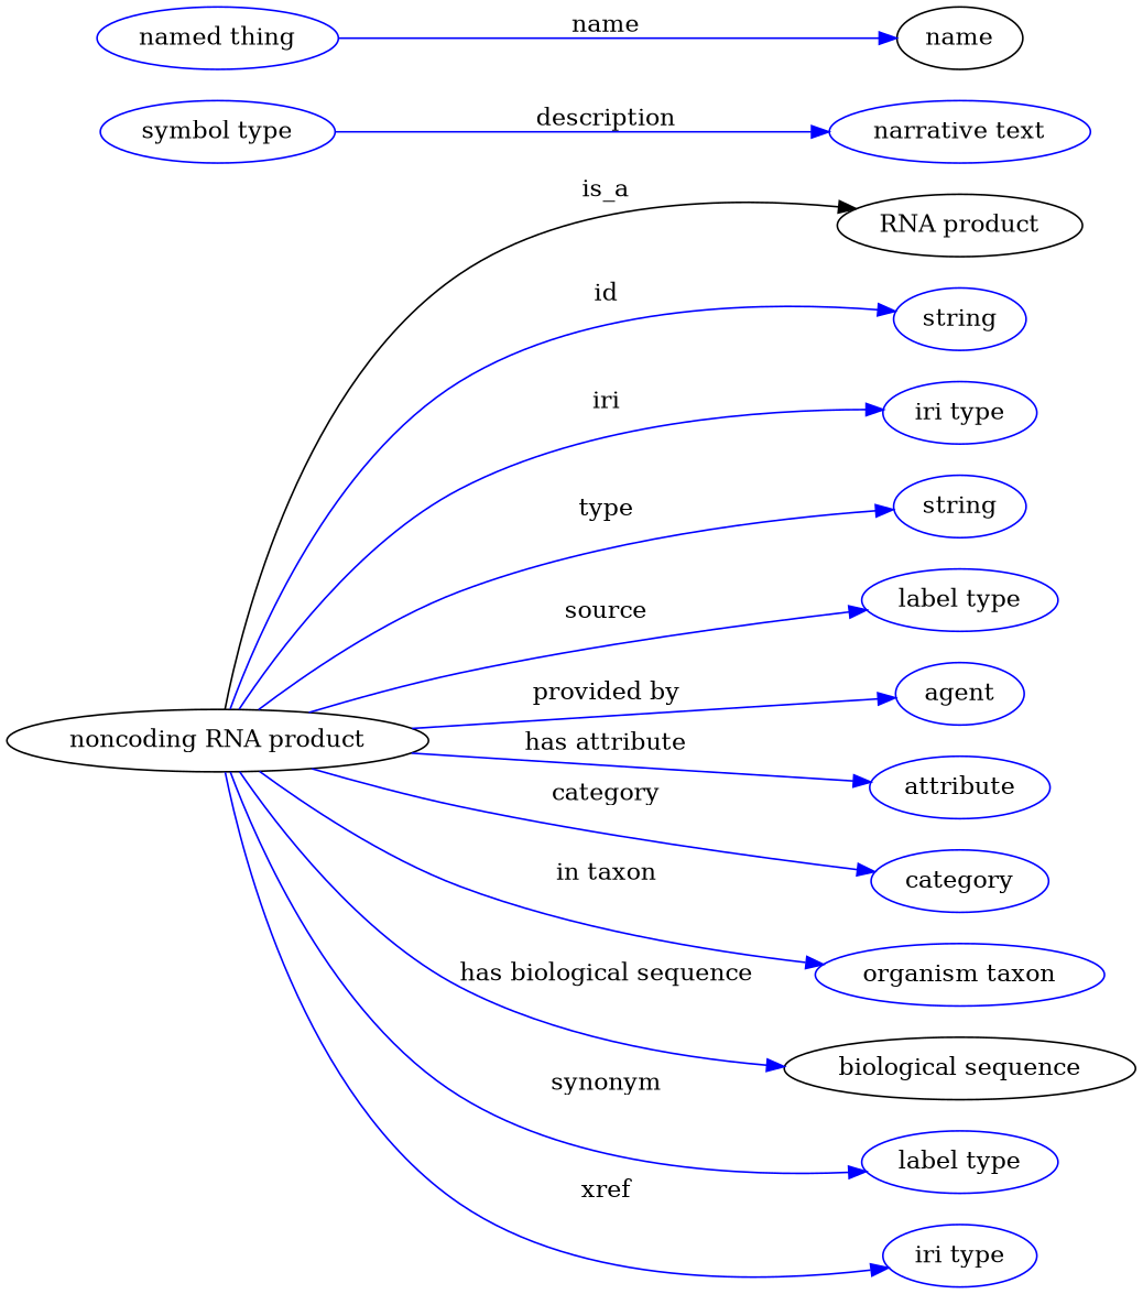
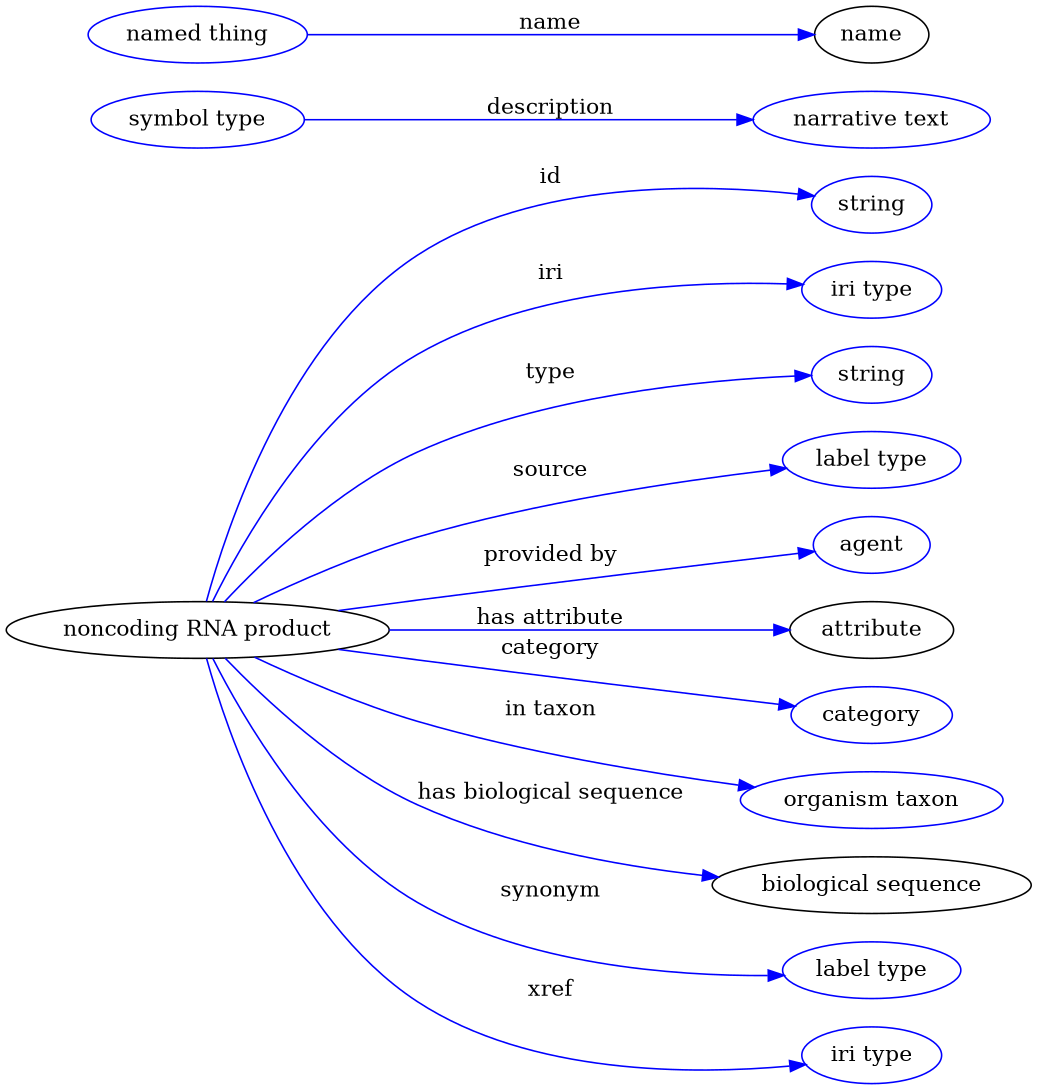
  digraph {
    rankdir=LR
    node [color=blue]
    edge [color=blue style=solid]
    n1 [height=0.5 label="noncoding RNA product" width=2.7261 color=""]
-   "RNA product" [height=0.5 width=1.6249 color=""]
    n3 [height=0.5 label=string width=0.84854]
    n4 [height=0.5 label="iri type" width=1.011]
    n5 [height=0.5 label=string width=0.84854]
    n6 [height=0.5 label="label type" width=1.2638]
    n7 [height=0.5 label=agent width=0.83048]
-   n8 [height=0.5 label=attribute width=1.1193]
+   n8 [color=black height=0.5 label=attribute width=1.1193]
    category [height=0.5 width=1.1374]
    n10 [height=0.5 label="organism taxon" width=1.8234]
    n11 [color=black height=0.5 label="biological sequence" width=2.2387]
    n12 [height=0.5 label="label type" width=1.2638]
    n13 [height=0.5 label="iri type" width=1.011]
    n14 [height=0.5 label="narrative text" width=1.6068]
    name [height=0.5 width=0.84854 color=""]
    n16 [height=0.5 label="named thing" width=1.5346]
    n17 [height=0.5 label="symbol type" width=1.5165]
-   n1 -> "RNA product" [label=is_a color="" style=""]
    n1 -> n3 [label=id]
    n1 -> n4 [label=iri]
    n1 -> n5 [label=type]
    n1 -> n6 [label=source]
    n1 -> n7 [label="provided by"]
    n1 -> n8 [label="has attribute"]
    n1 -> category [label=category]
    n1 -> n10 [label="in taxon"]
    n1 -> n11 [label="has biological sequence"]
    n1 -> n12 [label=synonym]
    n1 -> n13 [label=xref]
    n16 -> name [label=name]
    n17 -> n14 [label=description]
  }
